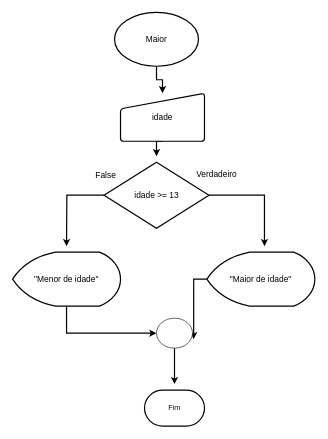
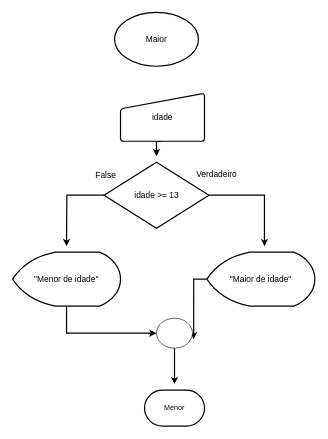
  <mxCell id="0" />
  <mxCell id="1" parent="0" />
- <mxCell id="2" style="edgeStyle=orthogonalEdgeStyle;rounded=0;orthogonalLoop=1;jettySize=auto;html=1;entryX=0.5;entryY=0;entryDx=0;entryDy=0;strokeWidth=2;" parent="1" source="3" target="5" edge="1"><mxGeometry relative="1" as="geometry" /></mxCell>
  <mxCell id="3" value="&lt;font style=&quot;font-size: 14px&quot;&gt;Maior&lt;/font&gt;" style="strokeWidth=2;html=1;shape=mxgraph.flowchart.start_1;whiteSpace=wrap;" parent="1" vertex="1"><mxGeometry x="190" y="20" width="140" height="90" as="geometry" /></mxCell>
  <mxCell id="4" style="edgeStyle=orthogonalEdgeStyle;rounded=0;orthogonalLoop=1;jettySize=auto;html=1;exitX=0.5;exitY=1;exitDx=0;exitDy=0;strokeWidth=2;" parent="1" source="5" edge="1"><mxGeometry relative="1" as="geometry"><mxPoint x="260" y="260" as="targetPoint" /></mxGeometry></mxCell>
  <mxCell id="5" value="&lt;font style=&quot;font-size: 14px&quot;&gt;idade&lt;/font&gt;" style="html=1;strokeWidth=2;shape=manualInput;whiteSpace=wrap;rounded=1;size=26;arcSize=11;" parent="1" vertex="1"><mxGeometry x="200" y="155" width="140" height="80" as="geometry" /></mxCell>
  <mxCell id="6" style="edgeStyle=orthogonalEdgeStyle;rounded=0;orthogonalLoop=1;jettySize=auto;html=1;exitX=0;exitY=0.5;exitDx=0;exitDy=0;exitPerimeter=0;strokeWidth=2;" parent="1" source="8" edge="1"><mxGeometry relative="1" as="geometry"><mxPoint x="110" y="410" as="targetPoint" /></mxGeometry></mxCell>
  <mxCell id="7" style="edgeStyle=orthogonalEdgeStyle;rounded=0;orthogonalLoop=1;jettySize=auto;html=1;exitX=1;exitY=0.5;exitDx=0;exitDy=0;exitPerimeter=0;strokeWidth=2;" parent="1" source="8" edge="1"><mxGeometry relative="1" as="geometry"><mxPoint x="440" y="410" as="targetPoint" /><Array as="points"><mxPoint x="440" y="325" /></Array></mxGeometry></mxCell>
  <mxCell id="8" value="&lt;font style=&quot;font-size: 14px&quot;&gt;idade &amp;gt;= 13&lt;/font&gt;" style="strokeWidth=2;html=1;shape=mxgraph.flowchart.decision;whiteSpace=wrap;" parent="1" vertex="1"><mxGeometry x="172.5" y="270" width="175" height="110" as="geometry" /></mxCell>
  <mxCell id="9" value="&lt;br&gt;&lt;font style=&quot;font-size: 14px&quot;&gt;False&lt;/font&gt;" style="text;html=1;align=center;verticalAlign=middle;resizable=0;points=[];autosize=1;" parent="1" vertex="1"><mxGeometry x="150" y="270" width="50" height="30" as="geometry" /></mxCell>
  <mxCell id="10" value="&lt;font style=&quot;font-size: 14px&quot;&gt;Verdadeiro&lt;/font&gt;" style="text;html=1;align=center;verticalAlign=middle;resizable=0;points=[];autosize=1;" parent="1" vertex="1"><mxGeometry x="320" y="280" width="80" height="20" as="geometry" /></mxCell>
  <mxCell id="11" style="edgeStyle=orthogonalEdgeStyle;rounded=0;orthogonalLoop=1;jettySize=auto;html=1;entryX=1.033;entryY=0.7;entryDx=0;entryDy=0;entryPerimeter=0;strokeWidth=2;" parent="1" source="12" target="16" edge="1"><mxGeometry relative="1" as="geometry" /></mxCell>
  <mxCell id="12" value="&lt;font style=&quot;font-size: 14px&quot;&gt;&quot;Maior de idade&quot;&lt;/font&gt;" style="strokeWidth=2;html=1;shape=mxgraph.flowchart.display;whiteSpace=wrap;" parent="1" vertex="1"><mxGeometry x="344" y="420" width="180" height="90" as="geometry" /></mxCell>
  <mxCell id="13" style="edgeStyle=orthogonalEdgeStyle;rounded=0;orthogonalLoop=1;jettySize=auto;html=1;exitX=0.5;exitY=1;exitDx=0;exitDy=0;exitPerimeter=0;entryX=0;entryY=0.5;entryDx=0;entryDy=0;entryPerimeter=0;strokeWidth=2;" parent="1" source="14" target="16" edge="1"><mxGeometry relative="1" as="geometry" /></mxCell>
  <mxCell id="14" value="&lt;font style=&quot;font-size: 14px&quot;&gt;&quot;Menor de idade&quot;&lt;/font&gt;" style="strokeWidth=2;html=1;shape=mxgraph.flowchart.display;whiteSpace=wrap;" parent="1" vertex="1"><mxGeometry x="20" y="420" width="180" height="90" as="geometry" /></mxCell>
  <mxCell id="15" style="edgeStyle=orthogonalEdgeStyle;rounded=0;orthogonalLoop=1;jettySize=auto;html=1;strokeWidth=2;" parent="1" source="16" edge="1"><mxGeometry relative="1" as="geometry"><mxPoint x="290" y="640" as="targetPoint" /></mxGeometry></mxCell>
  <mxCell id="16" value="" style="verticalLabelPosition=bottom;verticalAlign=top;html=1;shape=mxgraph.flowchart.on-page_reference;" parent="1" vertex="1"><mxGeometry x="260" y="530" width="60" height="50" as="geometry" /></mxCell>
- <mxCell id="17" value="Fim" style="strokeWidth=2;html=1;shape=mxgraph.flowchart.terminator;whiteSpace=wrap;" parent="1" vertex="1"><mxGeometry x="240" y="650" width="100" height="60" as="geometry" /></mxCell>
+ <mxCell id="17" value="Menor" style="strokeWidth=2;html=1;shape=mxgraph.flowchart.terminator;whiteSpace=wrap;" parent="1" vertex="1"><mxGeometry x="240" y="650" width="100" height="60" as="geometry" /></mxCell>
